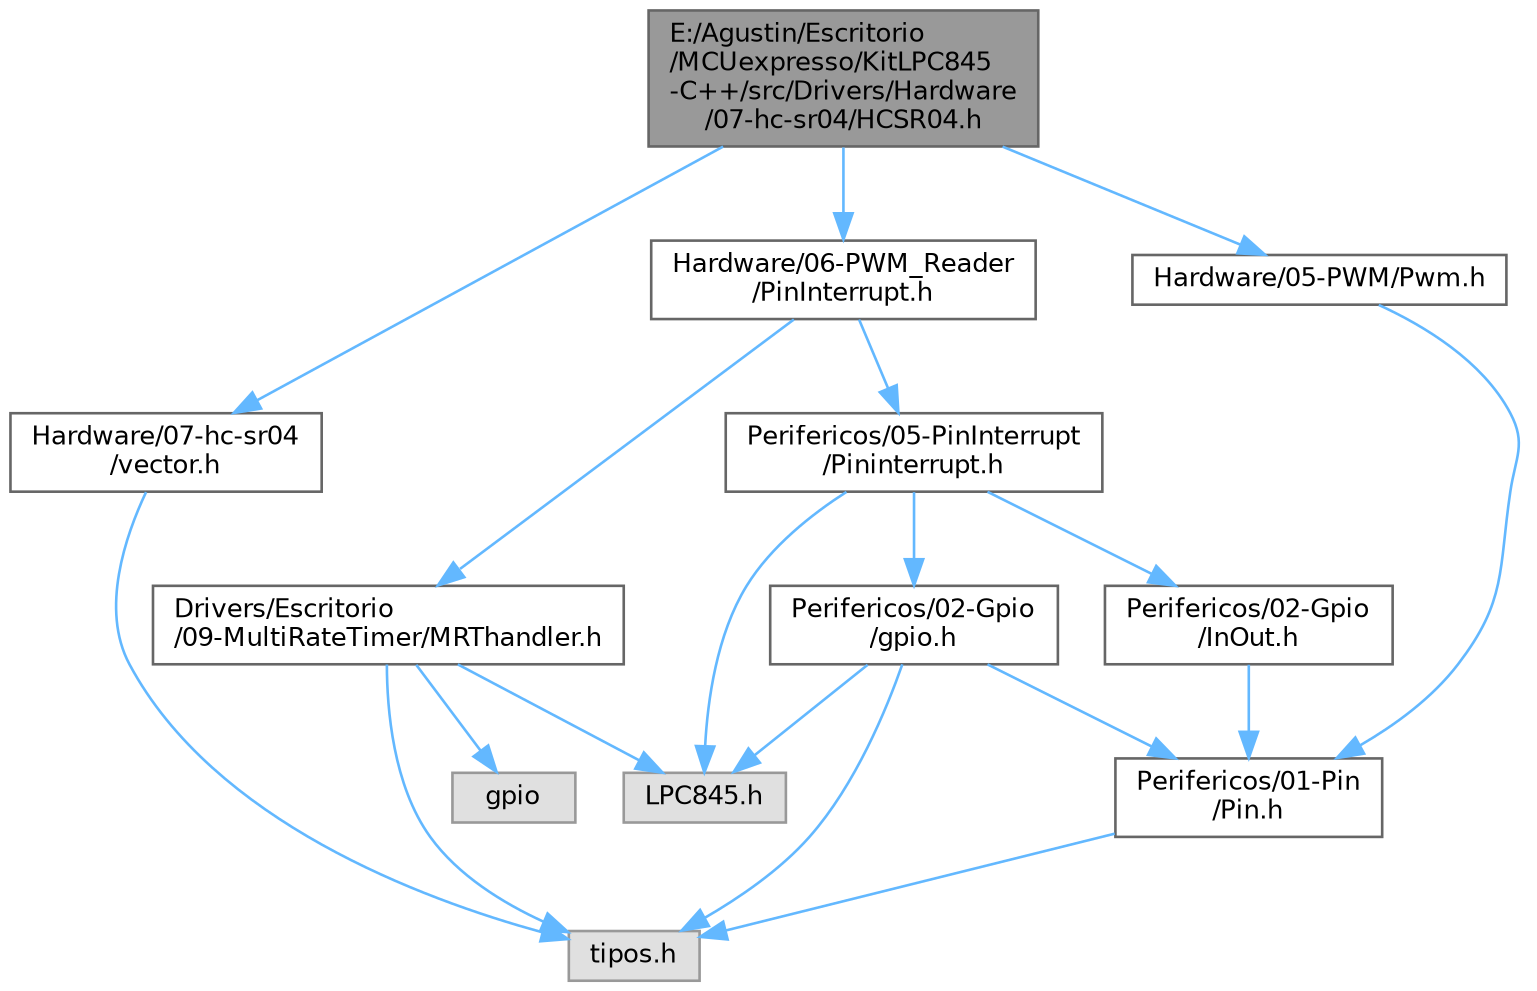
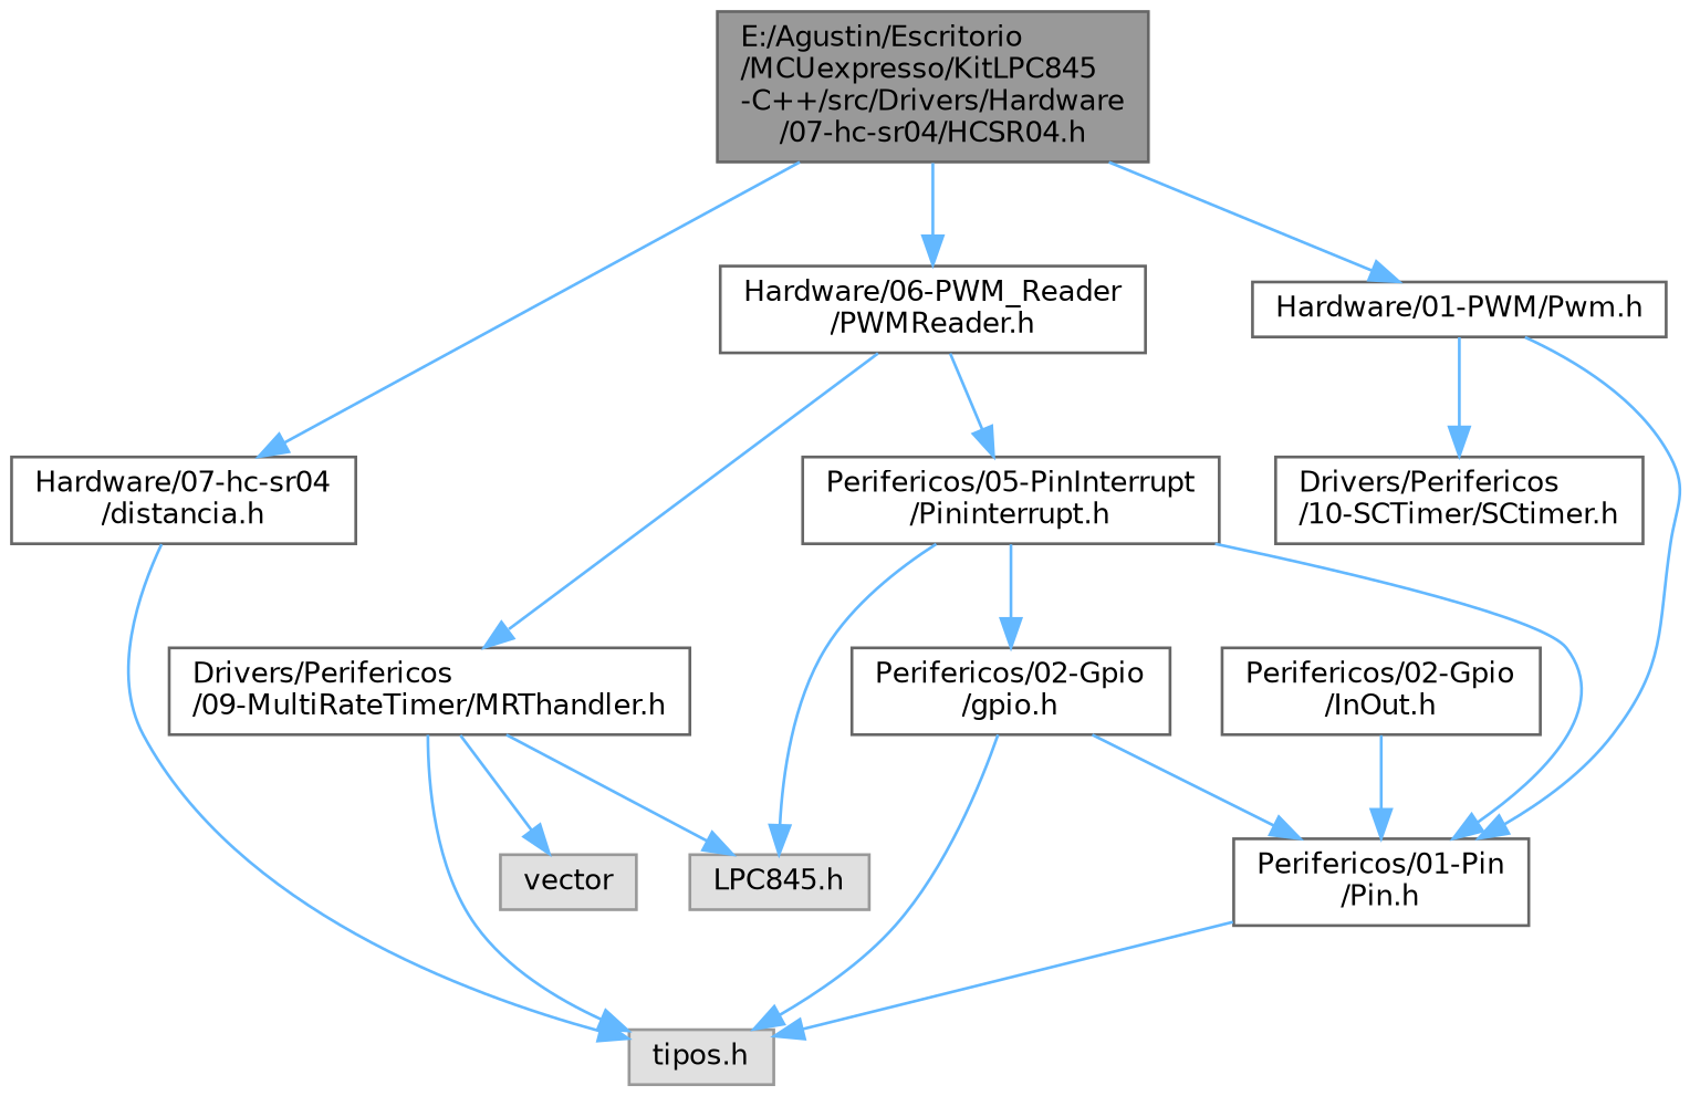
  digraph {
    node [color=grey40 fillcolor=white fontname=Helvetica fontsize=10 shape=box style=filled]
    edge [color=steelblue1 fontname=Helvetica fontsize=10 labelfontname=Helvetica labelfontsize=10 style=solid]
    n1 [color=gray40 fillcolor=grey60 fontcolor=black height=0.2 label="E:/Agustin/Escritorio\l/MCUexpresso/KitLPC845\l-C++/src/Drivers/Hardware\l/07-hc-sr04/HCSR04.h" width=0.4]
-   n2 [height=0.2 label="Hardware/05-PWM/Pwm.h" width=0.4]
-   n3 [height=0.2 label="Hardware/06-PWM_Reader\l/PinInterrupt.h" width=0.4]
-   n4 [height=0.2 label="Hardware/07-hc-sr04\l/vector.h" width=0.4]
+   n2 [height=0.2 label="Hardware/01-PWM/Pwm.h" width=0.4]
+   n3 [height=0.2 label="Hardware/06-PWM_Reader\l/PWMReader.h" width=0.4]
+   n4 [height=0.2 label="Hardware/07-hc-sr04\l/distancia.h" width=0.4]
+   n5 [height=0.2 label="Drivers/Perifericos\l/10-SCTimer/SCtimer.h" width=0.4]
    n6 [height=0.2 label="Perifericos/01-Pin\l/Pin.h" width=0.4]
-   n7 [height=0.2 label="Drivers/Escritorio\l/09-MultiRateTimer/MRThandler.h" width=0.4]
+   n7 [height=0.2 label="Drivers/Perifericos\l/09-MultiRateTimer/MRThandler.h" width=0.4]
    n8 [height=0.2 label="Perifericos/05-PinInterrupt\l/Pininterrupt.h" width=0.4]
    n9 [color=grey60 fillcolor="#E0E0E0" height=0.2 label="tipos.h" width=0.4]
    n10 [color=grey60 fillcolor="#E0E0E0" height=0.2 label="LPC845.h" width=0.4]
-   n11 [color=grey60 fillcolor="#E0E0E0" height=0.2 label=gpio width=0.4]
+   n11 [color=grey60 fillcolor="#E0E0E0" height=0.2 label=vector width=0.4]
    n12 [height=0.2 label="Perifericos/02-Gpio\l/gpio.h" width=0.4]
    n13 [height=0.2 label="Perifericos/02-Gpio\l/InOut.h" width=0.4]
    n1 -> n2
    n1 -> n3
    n1 -> n4
+   n2 -> n5
    n2 -> n6
    n3 -> n7
    n3 -> n8
    n4 -> n9
    n6 -> n9
    n7 -> n9
    n7 -> n10
    n7 -> n11
-   n8 -> n13
+   n8 -> n6
    n8 -> n10
    n8 -> n12
    n12 -> n6
    n12 -> n9
-   n12 -> n10
    n13 -> n6
  }
